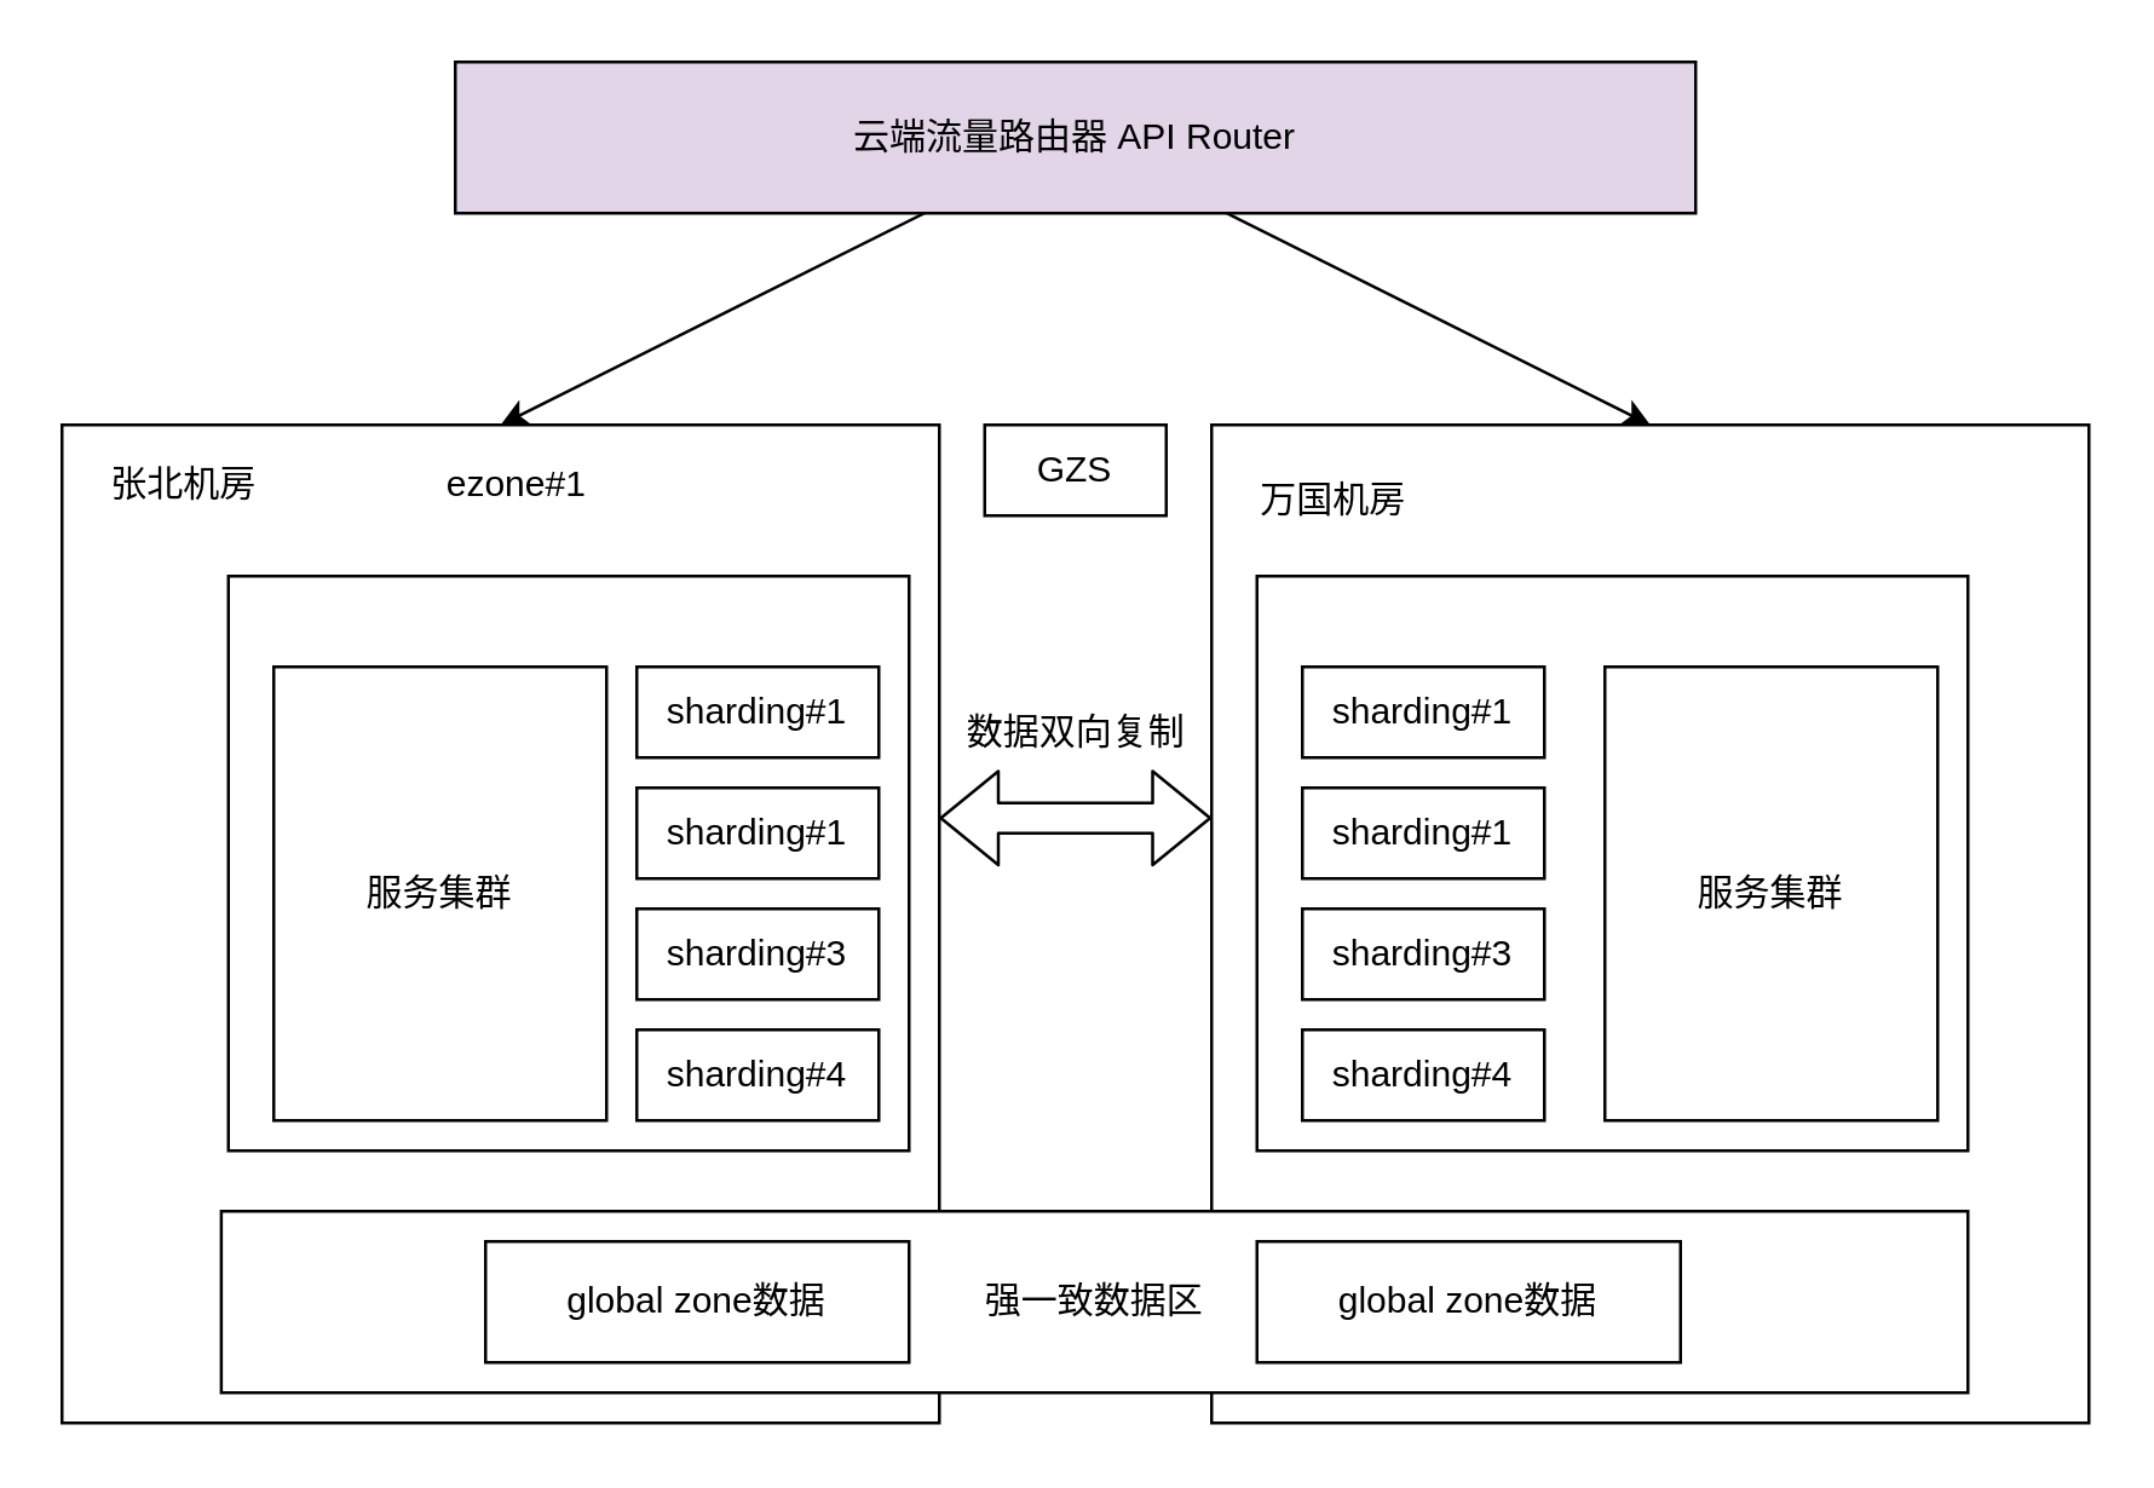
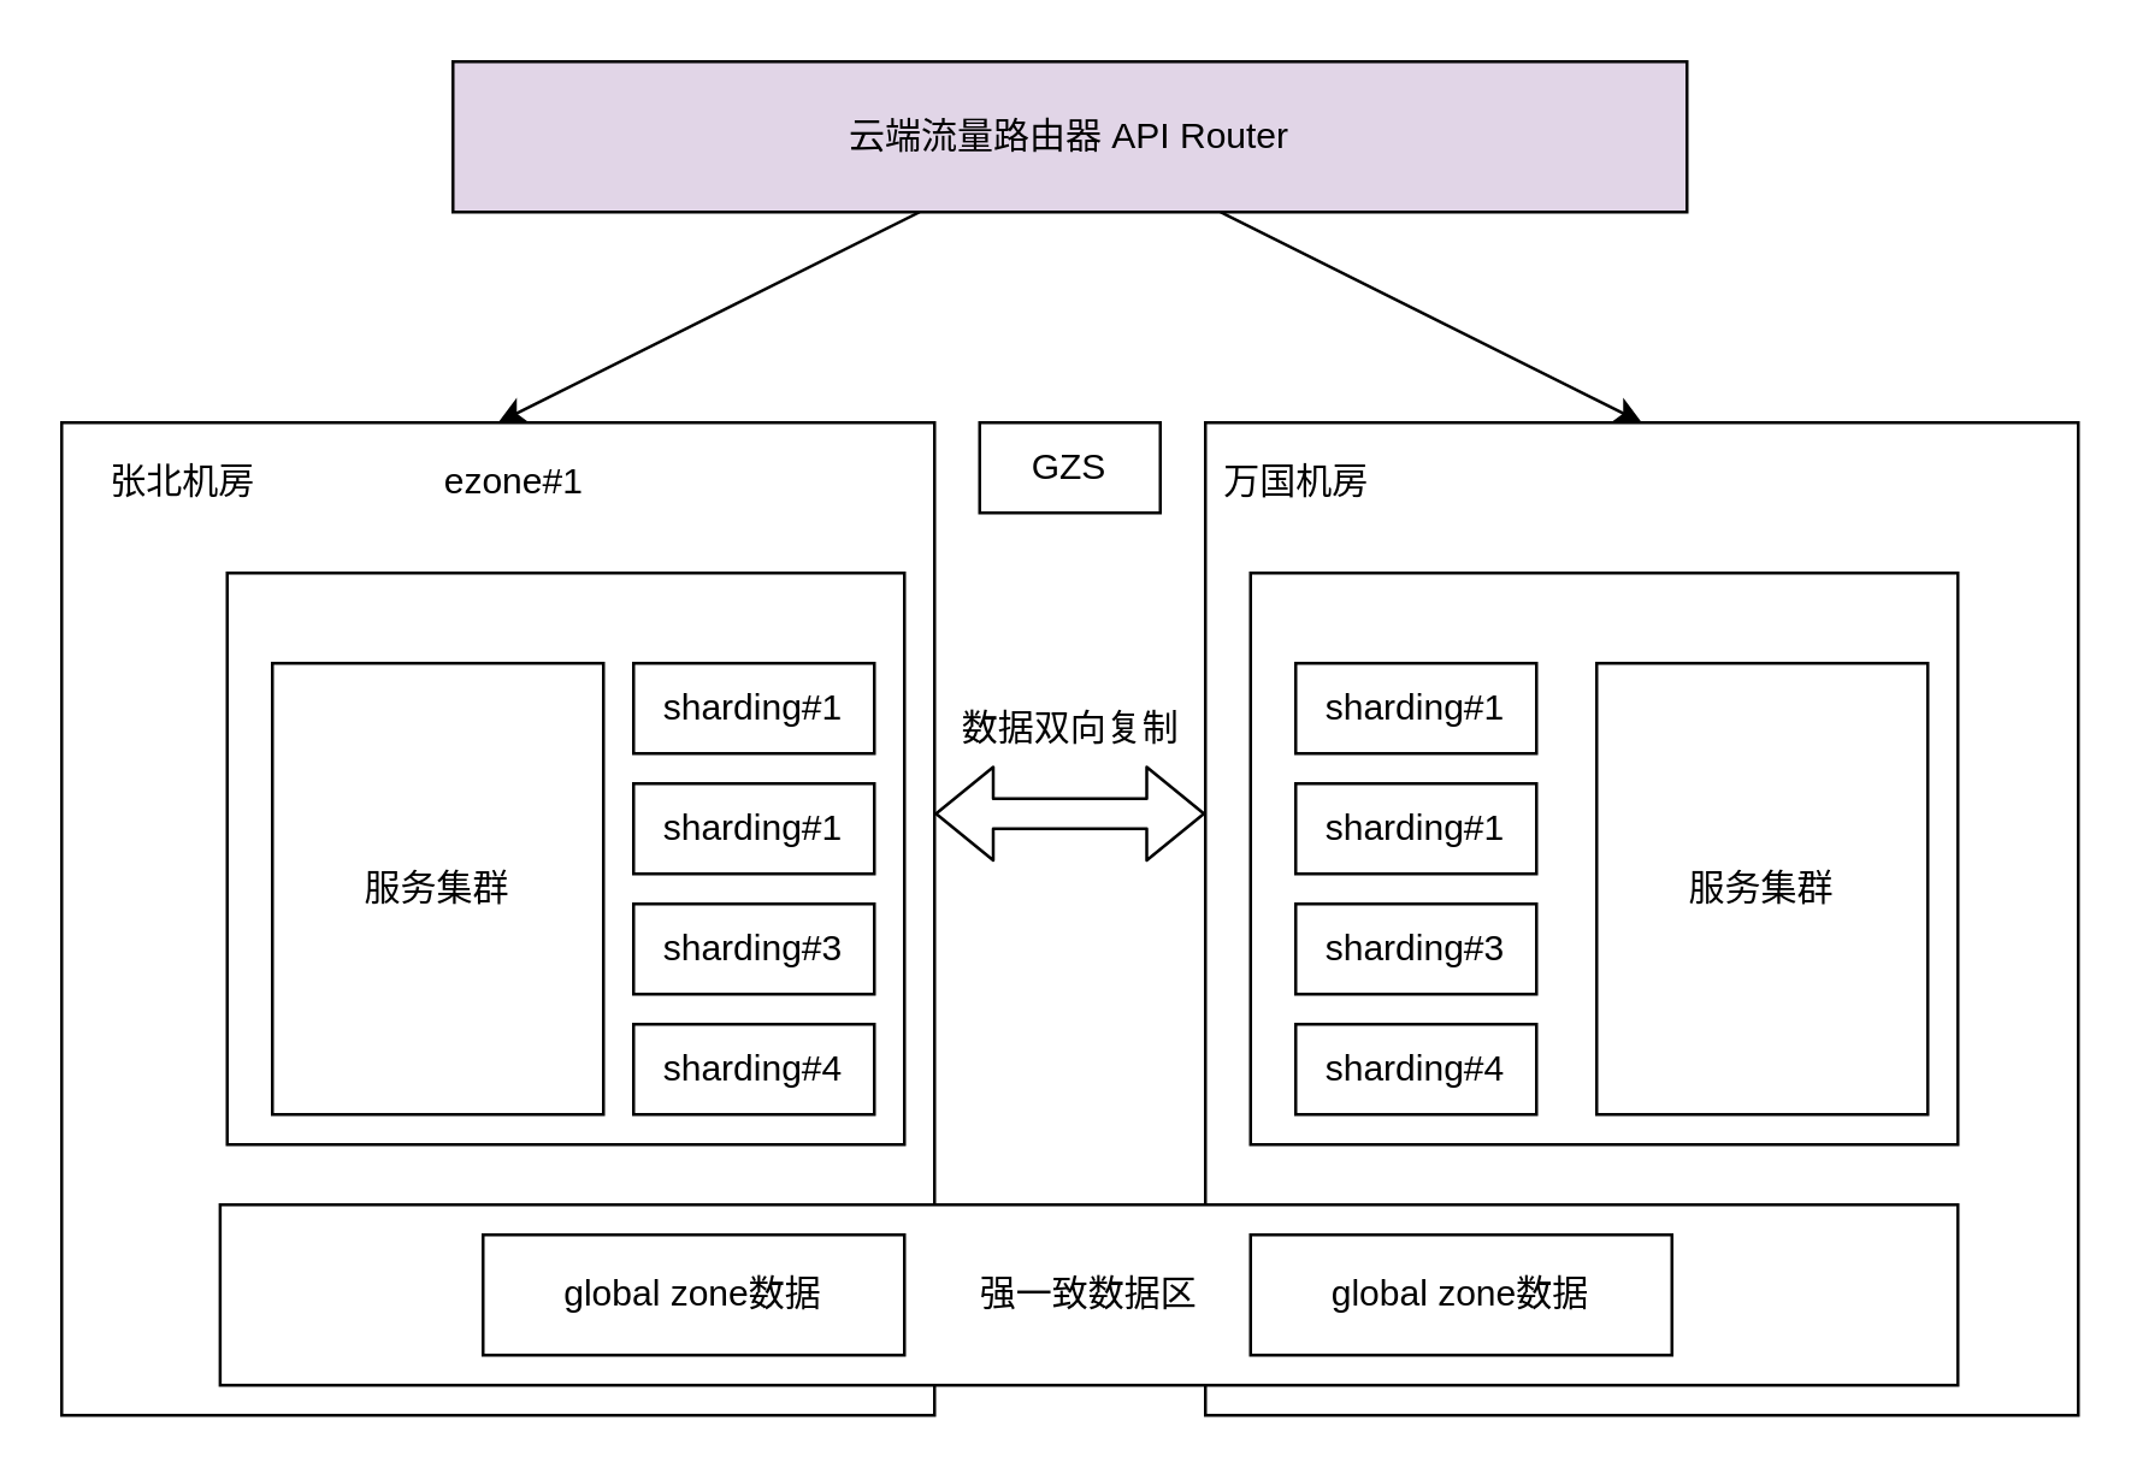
  <mxCell id="0" />
  <mxCell id="1" parent="0" />
  <mxCell id="2" style="rounded=0;orthogonalLoop=1;jettySize=auto;html=1;entryX=0.5;entryY=0;entryDx=0;entryDy=0;" edge="1" parent="1" source="4" target="6"><mxGeometry relative="1" as="geometry" /></mxCell>
  <mxCell id="3" style="edgeStyle=none;rounded=0;orthogonalLoop=1;jettySize=auto;html=1;entryX=0.5;entryY=0;entryDx=0;entryDy=0;" edge="1" parent="1" source="4" target="16"><mxGeometry relative="1" as="geometry" /></mxCell>
  <mxCell id="4" value="云端流量路由器 API Router" style="rounded=0;whiteSpace=wrap;html=1;fillColor=#e1d5e7;" vertex="1" parent="1"><mxGeometry x="150" y="20" width="410" height="50" as="geometry" /></mxCell>
  <mxCell id="5" value="" style="group" vertex="1" connectable="0" parent="1"><mxGeometry x="20" y="140" width="290" height="330" as="geometry" /></mxCell>
  <mxCell id="6" value="" style="rounded=0;whiteSpace=wrap;html=1;" vertex="1" parent="5"><mxGeometry width="290" height="330" as="geometry" /></mxCell>
  <mxCell id="7" value="" style="rounded=0;whiteSpace=wrap;html=1;" vertex="1" parent="5"><mxGeometry x="55" y="50" width="225" height="190" as="geometry" /></mxCell>
  <mxCell id="8" value="服务集群" style="rounded=0;whiteSpace=wrap;html=1;" vertex="1" parent="5"><mxGeometry x="70" y="80" width="110" height="150" as="geometry" /></mxCell>
  <mxCell id="9" value="sharding#1" style="rounded=0;whiteSpace=wrap;html=1;" vertex="1" parent="5"><mxGeometry x="190" y="80" width="80" height="30" as="geometry" /></mxCell>
  <mxCell id="10" value="sharding#1" style="rounded=0;whiteSpace=wrap;html=1;" vertex="1" parent="5"><mxGeometry x="190" y="120" width="80" height="30" as="geometry" /></mxCell>
  <mxCell id="11" value="sharding#3" style="rounded=0;whiteSpace=wrap;html=1;" vertex="1" parent="5"><mxGeometry x="190" y="160" width="80" height="30" as="geometry" /></mxCell>
  <mxCell id="12" value="sharding#4" style="rounded=0;whiteSpace=wrap;html=1;" vertex="1" parent="5"><mxGeometry x="190" y="200" width="80" height="30" as="geometry" /></mxCell>
  <mxCell id="13" value="张北机房" style="text;html=1;align=center;verticalAlign=middle;resizable=0;points=[];autosize=1;" vertex="1" parent="5"><mxGeometry x="10" y="10" width="60" height="20" as="geometry" /></mxCell>
  <mxCell id="14" value="ezone#1" style="text;html=1;align=center;verticalAlign=middle;resizable=0;points=[];autosize=1;" vertex="1" parent="5"><mxGeometry x="120" y="10" width="60" height="20" as="geometry" /></mxCell>
  <mxCell id="15" value="" style="group" vertex="1" connectable="0" parent="1"><mxGeometry x="400" y="140" width="290" height="330" as="geometry" /></mxCell>
  <mxCell id="16" value="" style="rounded=0;whiteSpace=wrap;html=1;" vertex="1" parent="15"><mxGeometry width="290" height="330" as="geometry" /></mxCell>
  <mxCell id="17" value="" style="rounded=0;whiteSpace=wrap;html=1;" vertex="1" parent="15"><mxGeometry x="15" y="50" width="235" height="190" as="geometry" /></mxCell>
  <mxCell id="18" value="服务集群" style="rounded=0;whiteSpace=wrap;html=1;" vertex="1" parent="15"><mxGeometry x="130" y="80" width="110" height="150" as="geometry" /></mxCell>
  <mxCell id="19" value="sharding#1" style="rounded=0;whiteSpace=wrap;html=1;" vertex="1" parent="15"><mxGeometry x="30" y="120" width="80" height="30" as="geometry" /></mxCell>
  <mxCell id="20" value="sharding#1" style="rounded=0;whiteSpace=wrap;html=1;" vertex="1" parent="15"><mxGeometry x="30" y="80" width="80" height="30" as="geometry" /></mxCell>
  <mxCell id="21" value="sharding#3" style="rounded=0;whiteSpace=wrap;html=1;" vertex="1" parent="15"><mxGeometry x="30" y="160" width="80" height="30" as="geometry" /></mxCell>
  <mxCell id="22" value="sharding#4" style="rounded=0;whiteSpace=wrap;html=1;" vertex="1" parent="15"><mxGeometry x="30" y="200" width="80" height="30" as="geometry" /></mxCell>
- <mxCell id="23" value="万国机房" style="text;html=1;align=center;verticalAlign=middle;resizable=0;points=[];autosize=1;" vertex="1" parent="15"><mxGeometry x="10" y="15" width="60" height="20" as="geometry" /></mxCell>
+ <mxCell id="23" value="万国机房" style="text;html=1;align=center;verticalAlign=middle;resizable=0;points=[];autosize=1;" vertex="1" parent="15"><mxGeometry y="10" width="60" height="20" as="geometry" /></mxCell>
  <mxCell id="24" value="强一致数据区" style="rounded=0;whiteSpace=wrap;html=1;" vertex="1" parent="15"><mxGeometry x="-327.35" y="260" width="577.35" height="60" as="geometry" /></mxCell>
  <mxCell id="25" value="global zone数据" style="rounded=0;whiteSpace=wrap;html=1;" vertex="1" parent="15"><mxGeometry x="15" y="270" width="140" height="40" as="geometry" /></mxCell>
  <mxCell id="26" value="global zone数据" style="rounded=0;whiteSpace=wrap;html=1;" vertex="1" parent="15"><mxGeometry x="-240" y="270" width="140" height="40" as="geometry" /></mxCell>
  <mxCell id="27" value="" style="shape=flexArrow;endArrow=classic;startArrow=classic;html=1;" edge="1" parent="1"><mxGeometry width="50" height="50" relative="1" as="geometry"><mxPoint x="310" y="270" as="sourcePoint" /><mxPoint x="400" y="270" as="targetPoint" /></mxGeometry></mxCell>
  <mxCell id="28" value="数据双向复制" style="text;html=1;align=center;verticalAlign=middle;resizable=0;points=[];autosize=1;" vertex="1" parent="1"><mxGeometry x="310" y="232" width="90" height="20" as="geometry" /></mxCell>
  <mxCell id="29" value="GZS" style="rounded=0;whiteSpace=wrap;html=1;" vertex="1" parent="1"><mxGeometry x="325" y="140" width="60" height="30" as="geometry" /></mxCell>
